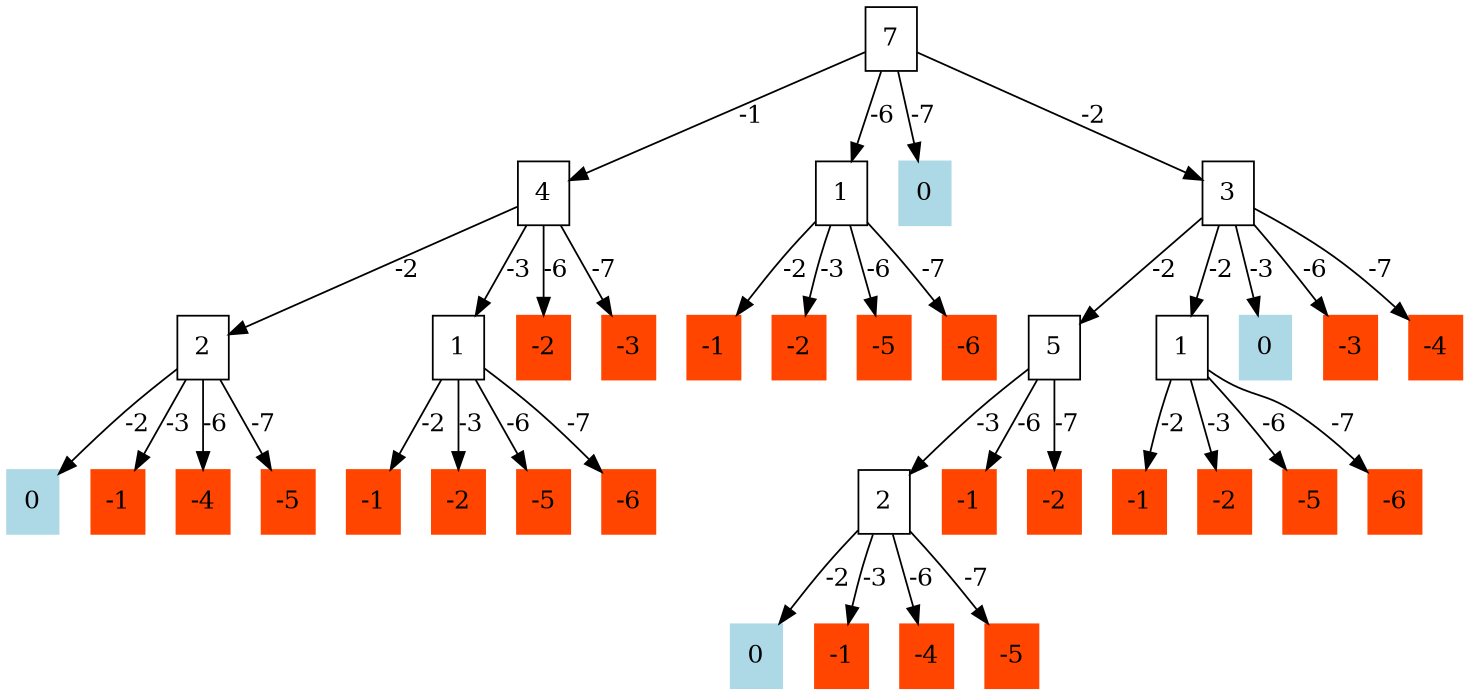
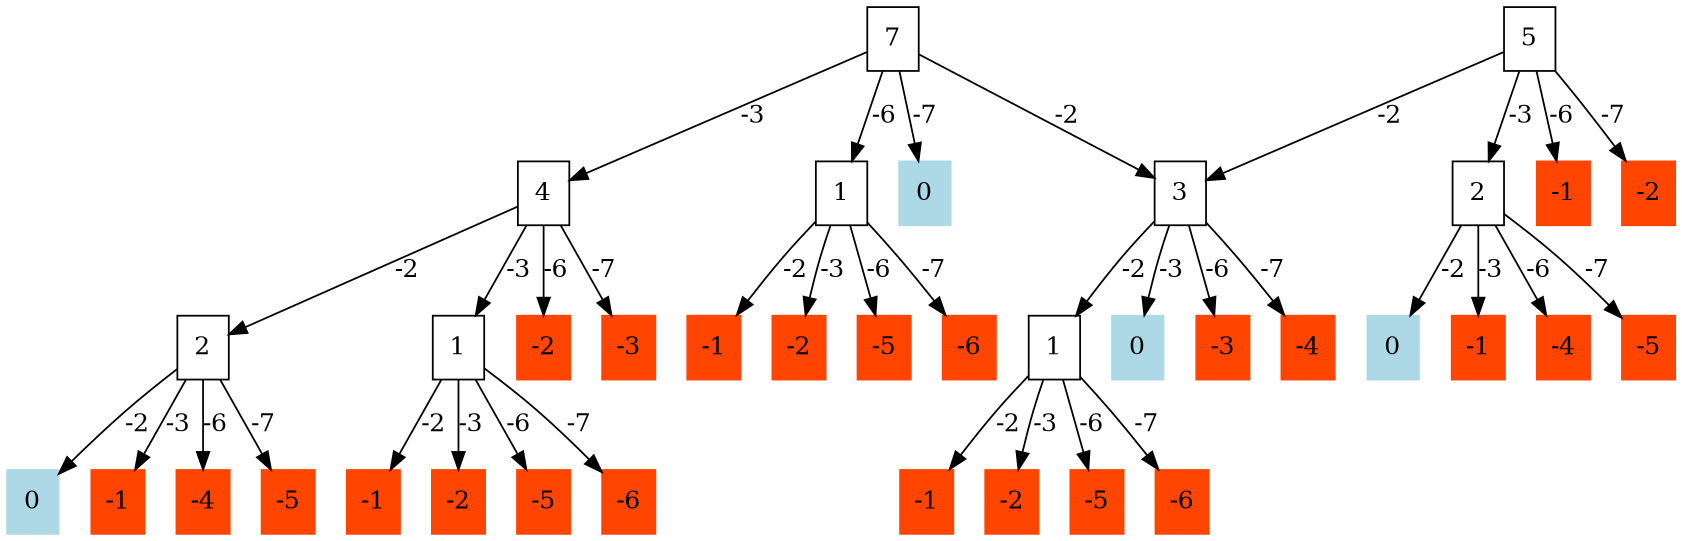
  digraph {
    node [shape=box color=orangered style=filled]
    n1 [label=7 width=0.4 color="" style=""]
    n2 [label=4 width=0.4 color="" style=""]
    n3 [label=1 width=0.4 color="" style=""]
    n4 [color=lightblue label=0 width=0.4]
    n5 [label=3 width=0.4 color="" style=""]
    n6 [label=5 width=0.4 color="" style=""]
    n7 [label=2 width=0.4 color="" style=""]
    n8 [label=-1 width=0.4]
    n9 [label=-2 width=0.4]
    n10 [label=2 width=0.4 color="" style=""]
    n11 [label=1 width=0.4 color="" style=""]
    n12 [label=-2 width=0.4]
    n13 [label=-3 width=0.4]
    n14 [label=-1 width=0.4]
    n15 [label=-2 width=0.4]
    n16 [label=-5 width=0.4]
    n17 [label=-6 width=0.4]
    n18 [label=1 width=0.4 color="" style=""]
    n19 [color=lightblue label=0 width=0.4]
    n20 [label=-3 width=0.4]
    n21 [label=-4 width=0.4]
    n22 [color=lightblue label=0 width=0.4]
    n23 [label=-1 width=0.4]
    n24 [label=-4 width=0.4]
    n25 [label=-5 width=0.4]
    n26 [color=lightblue label=0 width=0.4]
    n27 [label=-1 width=0.4]
    n28 [label=-4 width=0.4]
    n29 [label=-5 width=0.4]
    n30 [label=-1 width=0.4]
    n31 [label=-2 width=0.4]
    n32 [label=-5 width=0.4]
    n33 [label=-6 width=0.4]
    n34 [label=-1 width=0.4]
    n35 [label=-2 width=0.4]
    n36 [label=-5 width=0.4]
    n37 [label=-6 width=0.4]
-   n1 -> n2 [label=-1]
+   n1 -> n2 [label=-3]
    n1 -> n3 [label=-6]
    n1 -> n4 [label=-7]
    n1 -> n5 [label=-2]
    n2 -> n10 [label=-2]
    n2 -> n11 [label=-3]
    n2 -> n12 [label=-6]
    n2 -> n13 [label=-7]
    n3 -> n14 [label=-2]
    n3 -> n15 [label=-3]
    n3 -> n16 [label=-6]
    n3 -> n17 [label=-7]
    n5 -> n18 [label=-2]
    n5 -> n19 [label=-3]
    n5 -> n20 [label=-6]
    n5 -> n21 [label=-7]
-   n5 -> n6 [label=-2]
+   n6 -> n5 [label=-2]
    n6 -> n7 [label=-3]
    n6 -> n8 [label=-6]
    n6 -> n9 [label=-7]
    n7 -> n22 [label=-2]
    n7 -> n23 [label=-3]
    n7 -> n24 [label=-6]
    n7 -> n25 [label=-7]
    n10 -> n26 [label=-2]
    n10 -> n27 [label=-3]
    n10 -> n28 [label=-6]
    n10 -> n29 [label=-7]
    n11 -> n30 [label=-2]
    n11 -> n31 [label=-3]
    n11 -> n32 [label=-6]
    n11 -> n33 [label=-7]
    n18 -> n34 [label=-2]
    n18 -> n35 [label=-3]
    n18 -> n36 [label=-6]
    n18 -> n37 [label=-7]
  }
